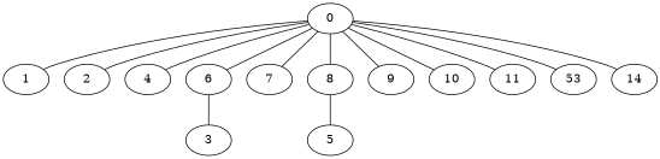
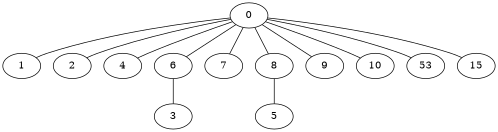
  strict graph {
    0
    1
    2
    4
    6
    7
    8
    9
    10
-   11
    n11 [label=53]
-   14
+   14 [label=15]
    3
    5
    0 -- 1
    0 -- 2
    0 -- 4
    0 -- 6
    0 -- 7
    0 -- 8
    0 -- 9
    0 -- 10
-   0 -- 11
    0 -- n11
    0 -- 14
    6 -- 3
    8 -- 5
  }
